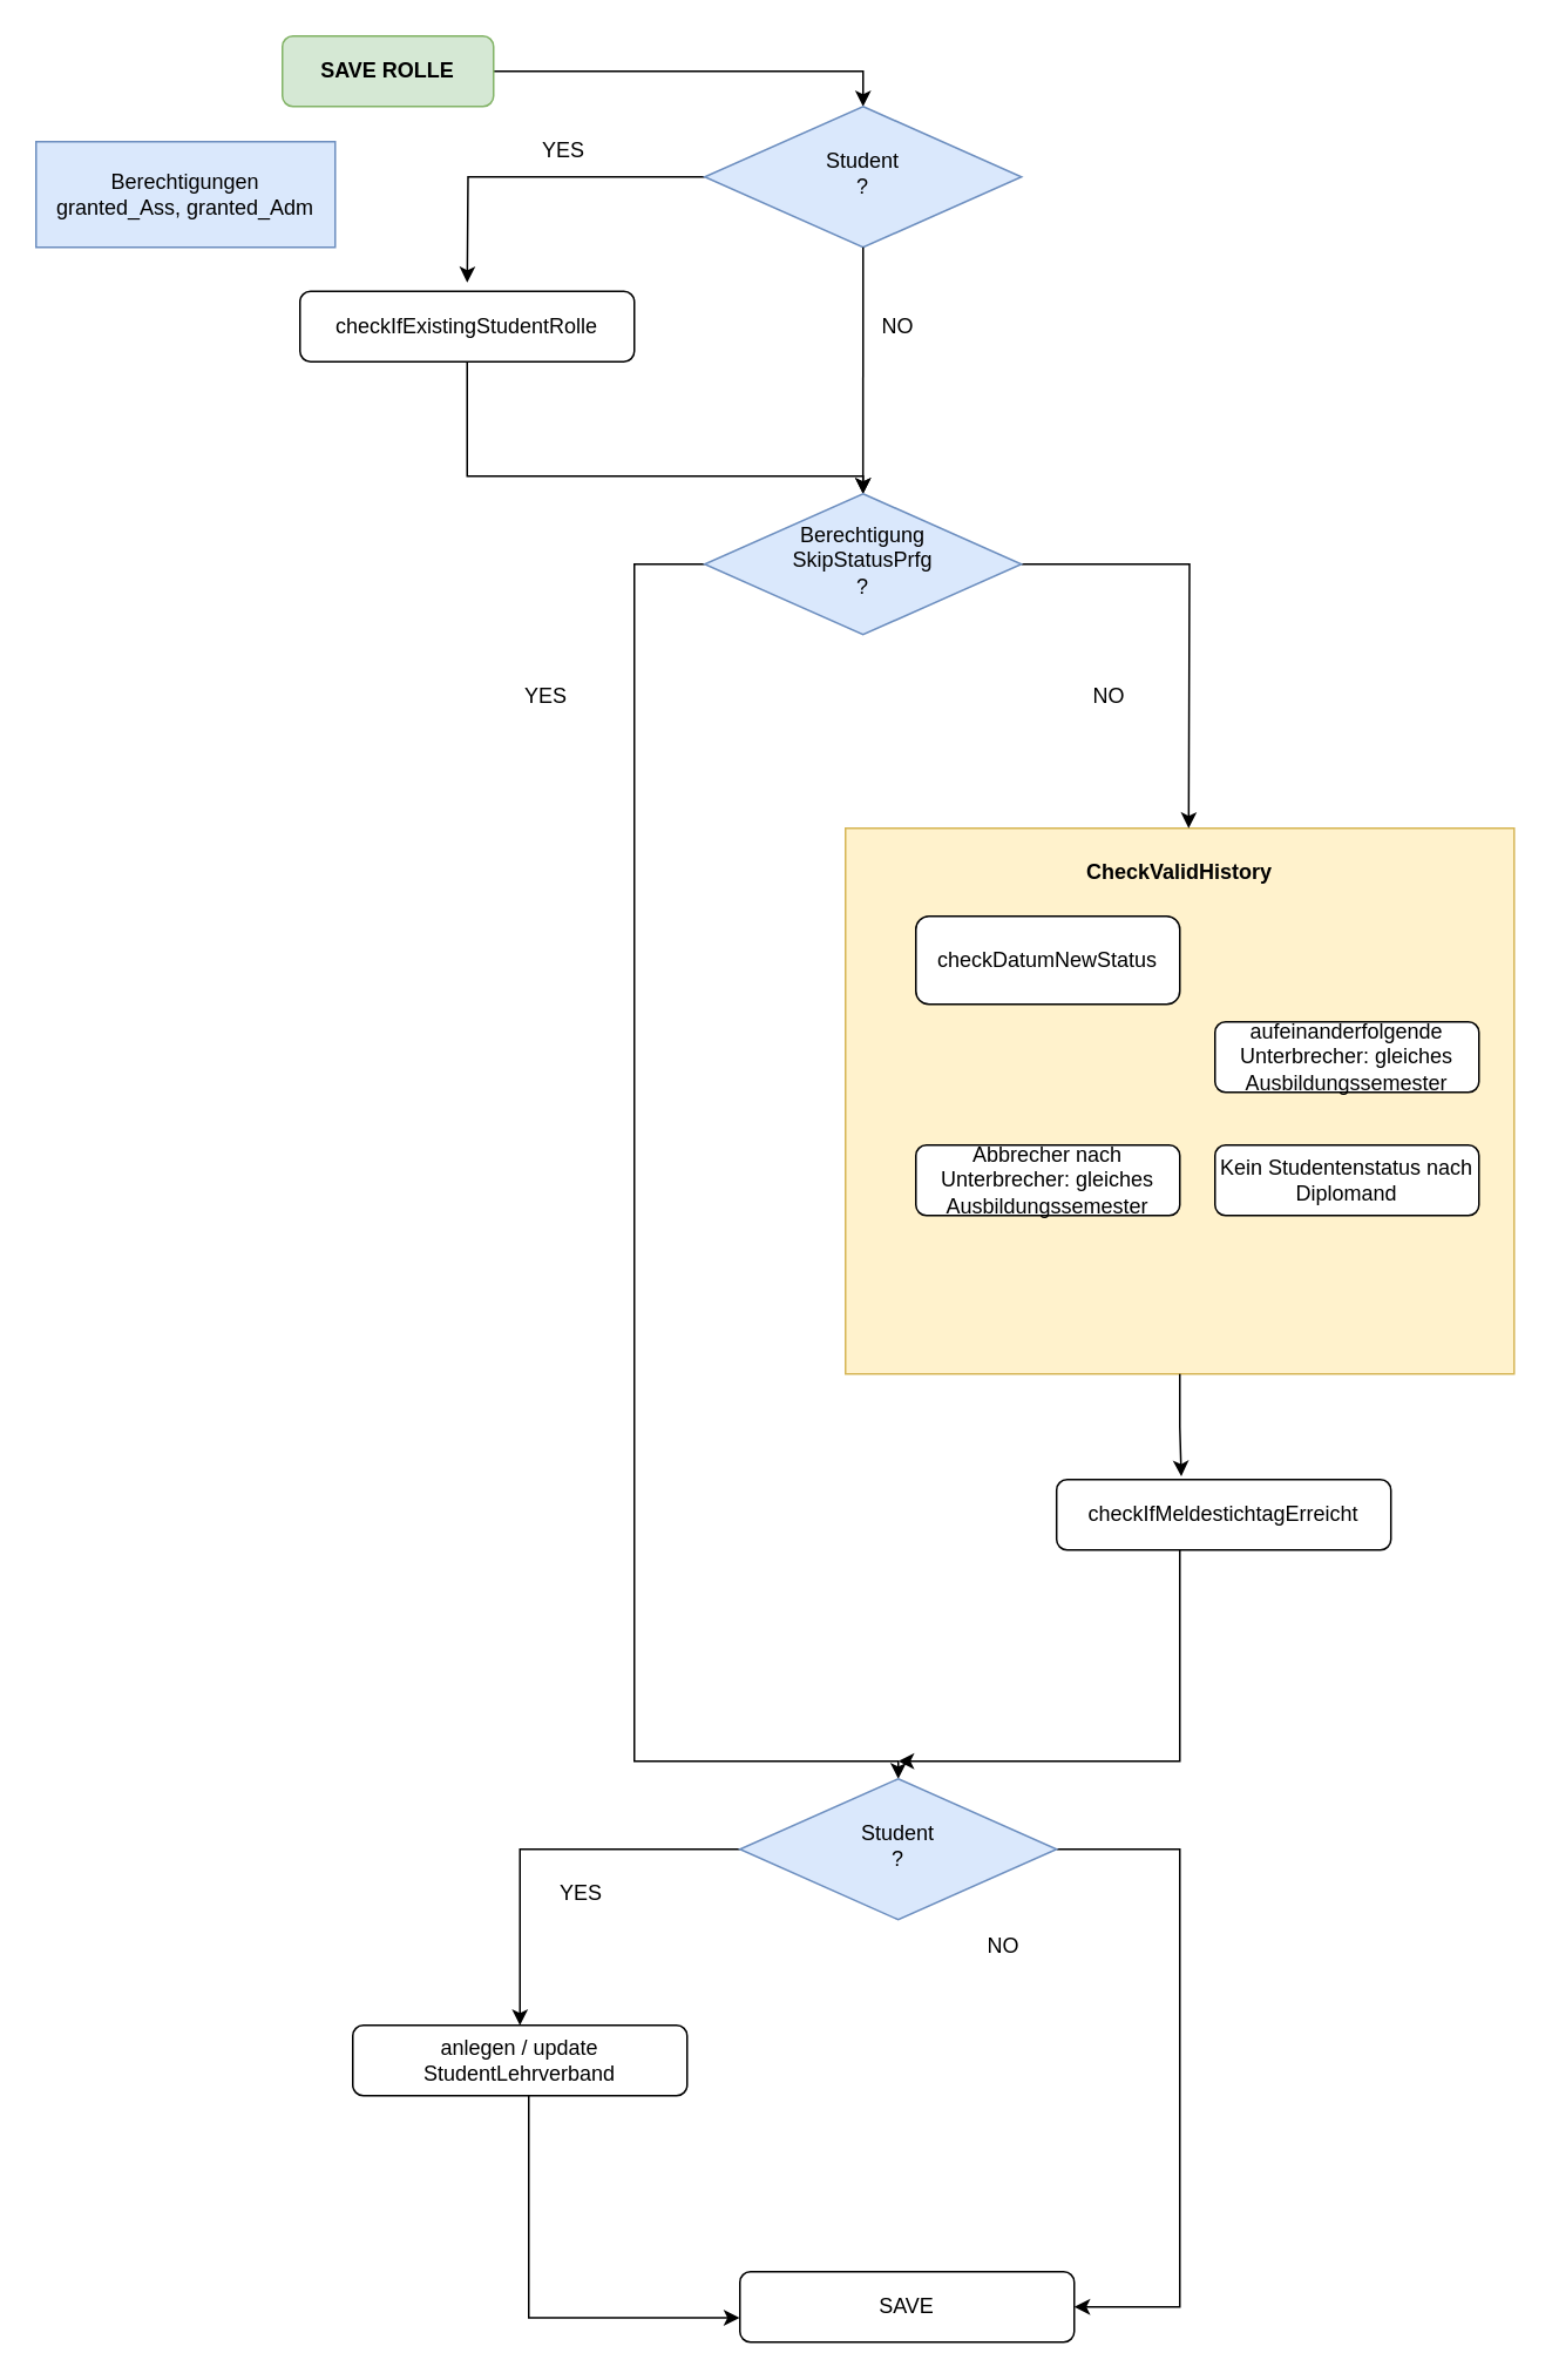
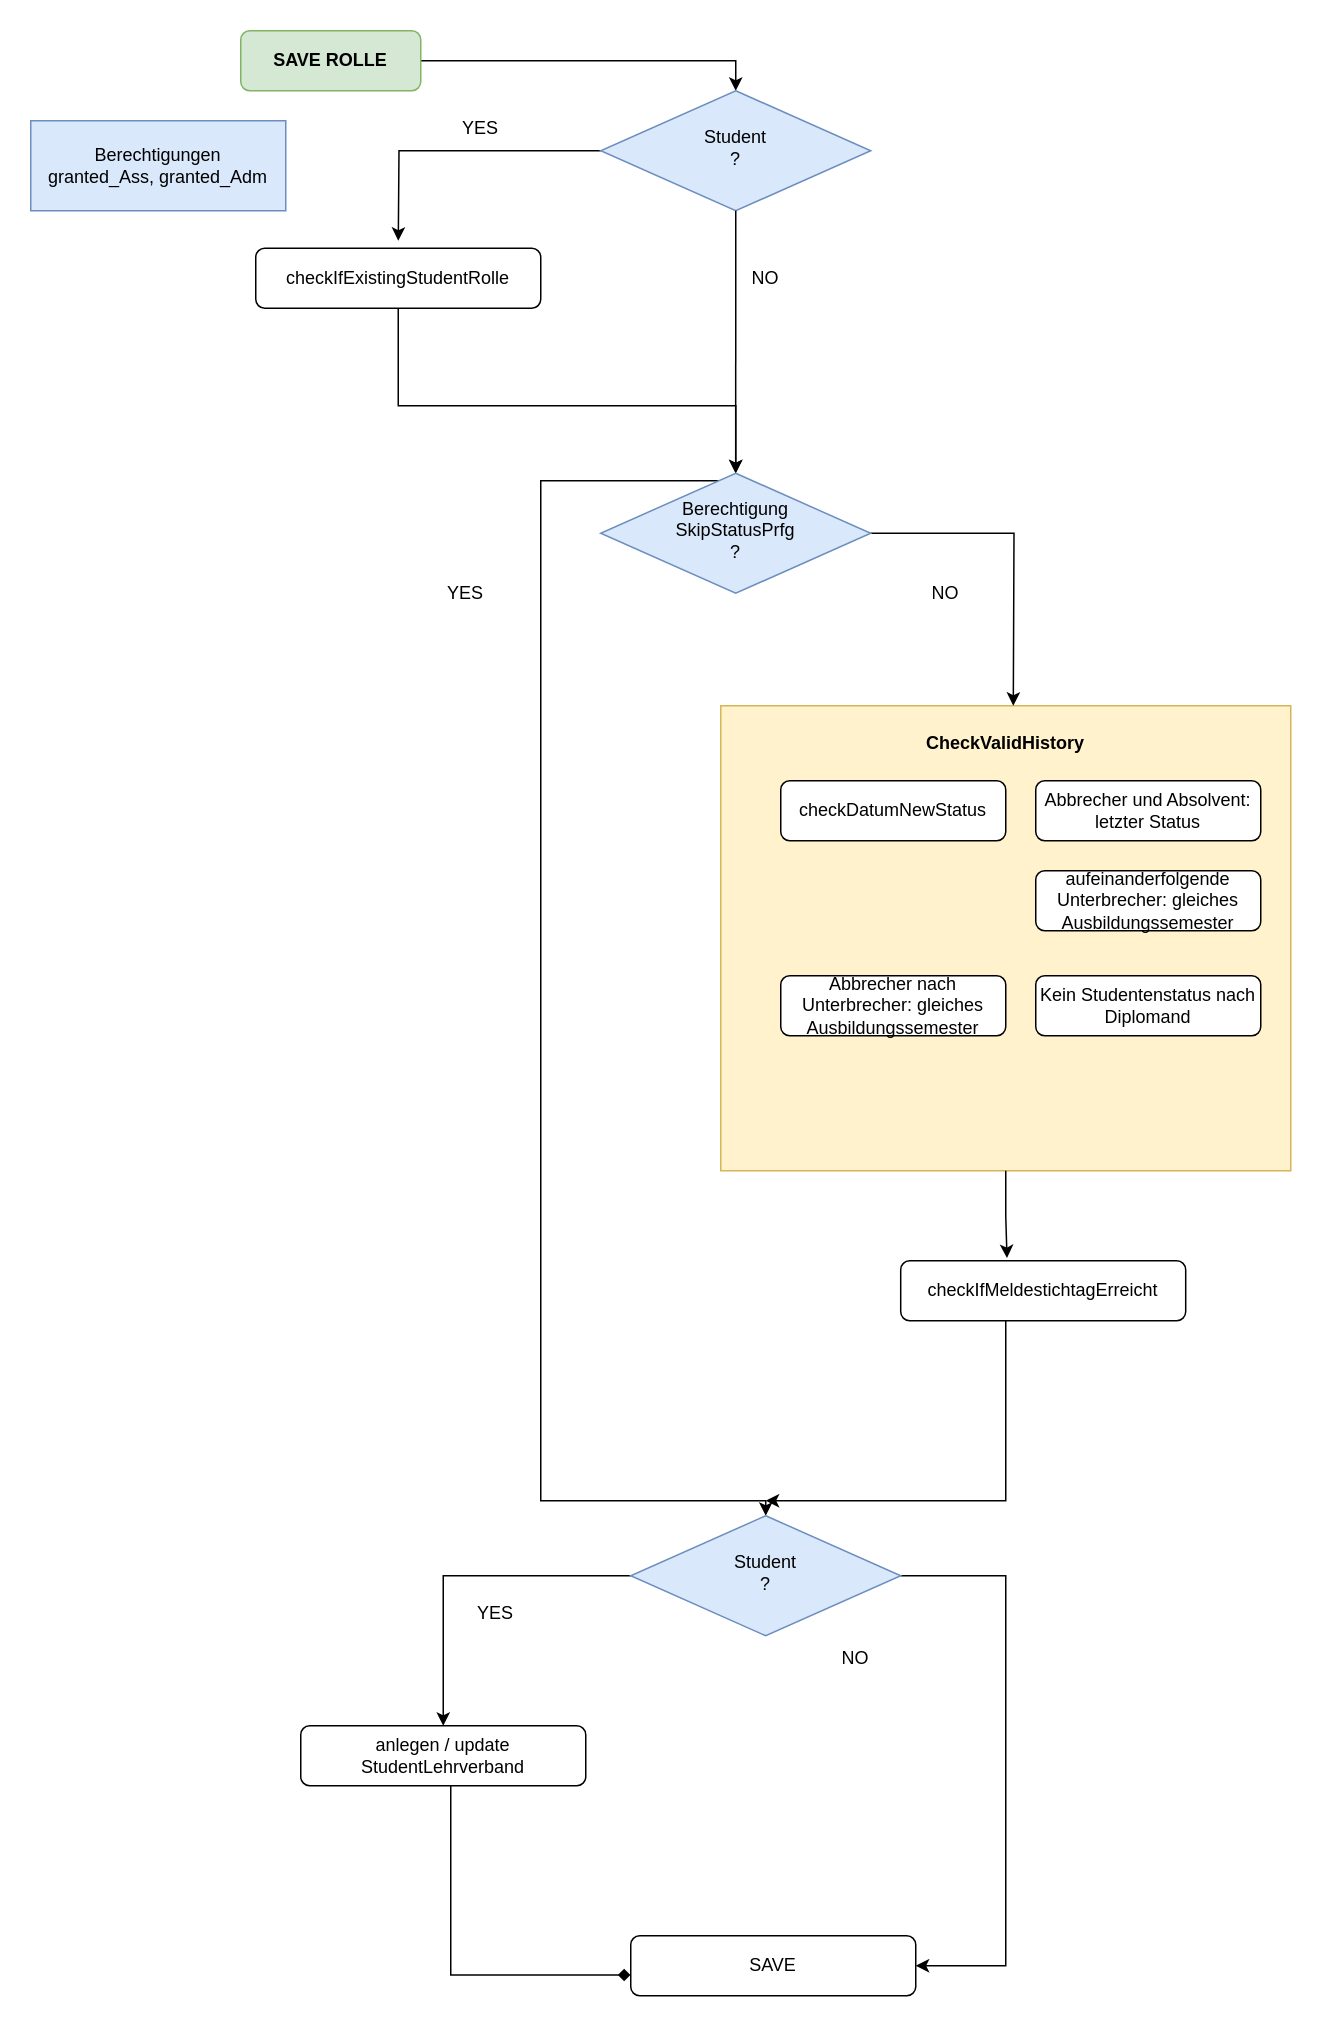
  <mxCell id="0" />
  <mxCell id="1" parent="0" />
  <mxCell id="2" value="" style="rounded=0;whiteSpace=wrap;html=1;fillColor=#fff2cc;strokeColor=#d6b656;" vertex="1" parent="1"><mxGeometry x="480" y="470" width="380" height="310" as="geometry" /></mxCell>
  <mxCell id="3" style="edgeStyle=orthogonalEdgeStyle;rounded=0;orthogonalLoop=1;jettySize=auto;html=1;exitX=1;exitY=0.5;exitDx=0;exitDy=0;entryX=0.5;entryY=0;entryDx=0;entryDy=0;" edge="1" parent="1" source="4" target="8"><mxGeometry relative="1" as="geometry" /></mxCell>
  <mxCell id="4" value="SAVE ROLLE" style="rounded=1;whiteSpace=wrap;html=1;fontSize=12;glass=0;strokeWidth=1;shadow=0;fillColor=#d5e8d4;strokeColor=#82b366;fontStyle=1" parent="1" vertex="1"><mxGeometry x="160" y="20" width="120" height="40" as="geometry" /></mxCell>
  <mxCell id="5" value="&lt;div&gt;Berechtigungen&lt;/div&gt;&lt;div&gt;granted_Ass, granted_Adm&lt;br&gt; &lt;/div&gt;" style="rounded=0;whiteSpace=wrap;html=1;fillColor=#dae8fc;strokeColor=#6c8ebf;" vertex="1" parent="1"><mxGeometry x="20" y="80" width="170" height="60" as="geometry" /></mxCell>
  <mxCell id="6" style="edgeStyle=orthogonalEdgeStyle;rounded=0;orthogonalLoop=1;jettySize=auto;html=1;exitX=0.5;exitY=1;exitDx=0;exitDy=0;" edge="1" parent="1" target="15"><mxGeometry relative="1" as="geometry"><mxPoint x="265" y="200" as="sourcePoint" /><mxPoint x="405" y="270" as="targetPoint" /><Array as="points"><mxPoint x="265" y="270" /><mxPoint x="490" y="270" /></Array></mxGeometry></mxCell>
  <mxCell id="7" style="edgeStyle=orthogonalEdgeStyle;rounded=0;orthogonalLoop=1;jettySize=auto;html=1;" edge="1" parent="1" source="8"><mxGeometry relative="1" as="geometry"><mxPoint x="265.034" y="160" as="targetPoint" /></mxGeometry></mxCell>
  <mxCell id="8" value="&lt;div&gt;Student&lt;/div&gt;&lt;div&gt;?&lt;br&gt;&lt;/div&gt;" style="rhombus;whiteSpace=wrap;html=1;shadow=0;fontFamily=Helvetica;fontSize=12;align=center;strokeWidth=1;spacing=6;spacingTop=-4;fillColor=#dae8fc;strokeColor=#6c8ebf;" vertex="1" parent="1"><mxGeometry x="400" y="60" width="180" height="80" as="geometry" /></mxCell>
  <mxCell id="9" style="edgeStyle=orthogonalEdgeStyle;rounded=0;orthogonalLoop=1;jettySize=auto;html=1;exitX=0.5;exitY=1;exitDx=0;exitDy=0;entryX=0.5;entryY=0;entryDx=0;entryDy=0;" edge="1" parent="1" source="8" target="15"><mxGeometry relative="1" as="geometry"><mxPoint x="490.5" y="239.16" as="targetPoint" /></mxGeometry></mxCell>
  <mxCell id="10" value="NO" style="text;html=1;align=center;verticalAlign=middle;whiteSpace=wrap;rounded=0;" vertex="1" parent="1"><mxGeometry x="480" y="170" width="60" height="30" as="geometry" /></mxCell>
  <mxCell id="11" value="YES" style="text;html=1;align=center;verticalAlign=middle;whiteSpace=wrap;rounded=0;" vertex="1" parent="1"><mxGeometry x="290" y="70" width="60" height="30" as="geometry" /></mxCell>
  <mxCell id="12" value="&lt;div&gt;checkIfExistingStudentRolle&lt;/div&gt;" style="rounded=1;whiteSpace=wrap;html=1;fontSize=12;glass=0;strokeWidth=1;shadow=0;" vertex="1" parent="1"><mxGeometry x="170" y="165" width="190" height="40" as="geometry" /></mxCell>
  <mxCell id="13" style="edgeStyle=orthogonalEdgeStyle;rounded=0;orthogonalLoop=1;jettySize=auto;html=1;exitX=1;exitY=0.5;exitDx=0;exitDy=0;" edge="1" parent="1" source="15"><mxGeometry relative="1" as="geometry"><mxPoint x="675.034" y="470" as="targetPoint" /></mxGeometry></mxCell>
  <mxCell id="14" style="edgeStyle=orthogonalEdgeStyle;rounded=0;orthogonalLoop=1;jettySize=auto;html=1;" edge="1" parent="1" source="15" target="30"><mxGeometry relative="1" as="geometry"><Array as="points"><mxPoint x="360" y="320" /><mxPoint x="360" y="1000" /></Array></mxGeometry></mxCell>
- <mxCell id="15" value="&lt;div&gt;Berechtigung&lt;/div&gt;&lt;div&gt;SkipStatusPrfg&lt;br&gt;&lt;/div&gt;&lt;div&gt;?&lt;br&gt;&lt;/div&gt;" style="rhombus;whiteSpace=wrap;html=1;shadow=0;fontFamily=Helvetica;fontSize=12;align=center;strokeWidth=1;spacing=6;spacingTop=-4;fillColor=#dae8fc;strokeColor=#6c8ebf;" vertex="1" parent="1"><mxGeometry x="399.97" y="280" width="180" height="80" as="geometry" /></mxCell>
+ <mxCell id="15" value="&lt;div&gt;Berechtigung&lt;/div&gt;&lt;div&gt;SkipStatusPrfg&lt;br&gt;&lt;/div&gt;&lt;div&gt;?&lt;br&gt;&lt;/div&gt;" style="rhombus;whiteSpace=wrap;html=1;shadow=0;fontFamily=Helvetica;fontSize=12;align=center;strokeWidth=1;spacing=6;spacingTop=-4;fillColor=#dae8fc;strokeColor=#6c8ebf;" vertex="1" parent="1"><mxGeometry x="399.97" y="315" width="180" height="80" as="geometry" /></mxCell>
  <mxCell id="16" value="NO" style="text;html=1;align=center;verticalAlign=middle;whiteSpace=wrap;rounded=0;" vertex="1" parent="1"><mxGeometry x="599.97" y="380" width="60" height="30" as="geometry" /></mxCell>
- <mxCell id="17" value="&lt;div&gt;checkDatumNewStatus&lt;/div&gt;" style="rounded=1;whiteSpace=wrap;html=1;fontSize=12;glass=0;strokeWidth=1;shadow=0;" vertex="1" parent="1"><mxGeometry x="520" y="520" width="150" height="50" as="geometry" /></mxCell>
+ <mxCell id="17" value="&lt;div&gt;checkDatumNewStatus&lt;/div&gt;" style="rounded=1;whiteSpace=wrap;html=1;fontSize=12;glass=0;strokeWidth=1;shadow=0;" vertex="1" parent="1"><mxGeometry x="520" y="520" width="150" height="40" as="geometry" /></mxCell>
+ <mxCell id="18" value="&lt;div&gt;Abbrecher und Absolvent:&lt;/div&gt;&lt;div&gt;letzter Status&lt;br&gt;&lt;/div&gt;" style="rounded=1;whiteSpace=wrap;html=1;fontSize=12;glass=0;strokeWidth=1;shadow=0;" vertex="1" parent="1"><mxGeometry x="690" y="520" width="150" height="40" as="geometry" /></mxCell>
  <mxCell id="19" value="aufeinanderfolgende Unterbrecher: gleiches Ausbildungssemester" style="rounded=1;whiteSpace=wrap;html=1;fontSize=12;glass=0;strokeWidth=1;shadow=0;" vertex="1" parent="1"><mxGeometry x="690" y="580" width="150" height="40" as="geometry" /></mxCell>
  <mxCell id="20" value="Kein Studentenstatus nach Diplomand" style="rounded=1;whiteSpace=wrap;html=1;fontSize=12;glass=0;strokeWidth=1;shadow=0;" vertex="1" parent="1"><mxGeometry x="690" y="650" width="150" height="40" as="geometry" /></mxCell>
  <mxCell id="21" value="Abbrecher nach Unterbrecher: gleiches Ausbildungssemester" style="rounded=1;whiteSpace=wrap;html=1;fontSize=12;glass=0;strokeWidth=1;shadow=0;" vertex="1" parent="1"><mxGeometry x="520" y="650" width="150" height="40" as="geometry" /></mxCell>
  <mxCell id="22" value="YES" style="text;html=1;align=center;verticalAlign=middle;whiteSpace=wrap;rounded=0;" vertex="1" parent="1"><mxGeometry x="279.97" y="380" width="60" height="30" as="geometry" /></mxCell>
  <mxCell id="23" value="CheckValidHistory" style="text;html=1;align=center;verticalAlign=middle;whiteSpace=wrap;rounded=0;fontStyle=1" vertex="1" parent="1"><mxGeometry x="640" y="480" width="60" height="30" as="geometry" /></mxCell>
  <mxCell id="24" style="edgeStyle=orthogonalEdgeStyle;rounded=0;orthogonalLoop=1;jettySize=auto;html=1;" edge="1" parent="1" source="25"><mxGeometry relative="1" as="geometry"><mxPoint x="510" y="1000" as="targetPoint" /><Array as="points"><mxPoint x="670" y="1000" /></Array></mxGeometry></mxCell>
  <mxCell id="25" value="&lt;div&gt;checkIfMeldestichtagErreicht&lt;br&gt;&lt;/div&gt;" style="rounded=1;whiteSpace=wrap;html=1;fontSize=12;glass=0;strokeWidth=1;shadow=0;" vertex="1" parent="1"><mxGeometry x="599.97" y="840" width="190" height="40" as="geometry" /></mxCell>
  <mxCell id="26" style="edgeStyle=orthogonalEdgeStyle;rounded=0;orthogonalLoop=1;jettySize=auto;html=1;entryX=0.373;entryY=-0.044;entryDx=0;entryDy=0;entryPerimeter=0;" edge="1" parent="1" source="2" target="25"><mxGeometry relative="1" as="geometry" /></mxCell>
  <mxCell id="27" value="anlegen / update StudentLehrverband" style="rounded=1;whiteSpace=wrap;html=1;fontSize=12;glass=0;strokeWidth=1;shadow=0;" vertex="1" parent="1"><mxGeometry x="200" y="1150" width="190" height="40" as="geometry" /></mxCell>
  <mxCell id="28" style="edgeStyle=orthogonalEdgeStyle;rounded=0;orthogonalLoop=1;jettySize=auto;html=1;exitX=0;exitY=0.5;exitDx=0;exitDy=0;" edge="1" parent="1" source="30" target="27"><mxGeometry relative="1" as="geometry" /></mxCell>
  <mxCell id="29" style="edgeStyle=orthogonalEdgeStyle;rounded=0;orthogonalLoop=1;jettySize=auto;html=1;exitX=1;exitY=0.5;exitDx=0;exitDy=0;entryX=1;entryY=0.5;entryDx=0;entryDy=0;" edge="1" parent="1" source="30" target="32"><mxGeometry relative="1" as="geometry"><Array as="points"><mxPoint x="670" y="1050" /><mxPoint x="670" y="1310" /></Array></mxGeometry></mxCell>
  <mxCell id="30" value="&lt;div&gt;Student&lt;/div&gt;&lt;div&gt;?&lt;br&gt;&lt;/div&gt;" style="rhombus;whiteSpace=wrap;html=1;shadow=0;fontFamily=Helvetica;fontSize=12;align=center;strokeWidth=1;spacing=6;spacingTop=-4;fillColor=#dae8fc;strokeColor=#6c8ebf;" vertex="1" parent="1"><mxGeometry x="420" y="1010" width="180" height="80" as="geometry" /></mxCell>
  <mxCell id="31" value="YES" style="text;html=1;align=center;verticalAlign=middle;whiteSpace=wrap;rounded=0;" vertex="1" parent="1"><mxGeometry x="300" y="1060" width="60" height="30" as="geometry" /></mxCell>
  <mxCell id="32" value="SAVE" style="rounded=1;whiteSpace=wrap;html=1;fontSize=12;glass=0;strokeWidth=1;shadow=0;" vertex="1" parent="1"><mxGeometry x="420" y="1290" width="190" height="40" as="geometry" /></mxCell>
- <mxCell id="33" style="edgeStyle=orthogonalEdgeStyle;rounded=0;orthogonalLoop=1;jettySize=auto;html=1;entryX=-0.001;entryY=0.654;entryDx=0;entryDy=0;entryPerimeter=0;" edge="1" parent="1" source="27" target="32"><mxGeometry relative="1" as="geometry"><Array as="points"><mxPoint x="300" y="1316" /></Array></mxGeometry></mxCell>
+ <mxCell id="33" style="edgeStyle=orthogonalEdgeStyle;rounded=0;orthogonalLoop=1;jettySize=auto;html=1;entryX=-0.001;entryY=0.654;entryDx=0;entryDy=0;entryPerimeter=0;endArrow=diamond;" edge="1" parent="1" source="27" target="32"><mxGeometry relative="1" as="geometry"><Array as="points"><mxPoint x="300" y="1316" /></Array></mxGeometry></mxCell>
  <mxCell id="34" value="NO" style="text;html=1;align=center;verticalAlign=middle;whiteSpace=wrap;rounded=0;" vertex="1" parent="1"><mxGeometry x="539.97" y="1090" width="60" height="30" as="geometry" /></mxCell>
